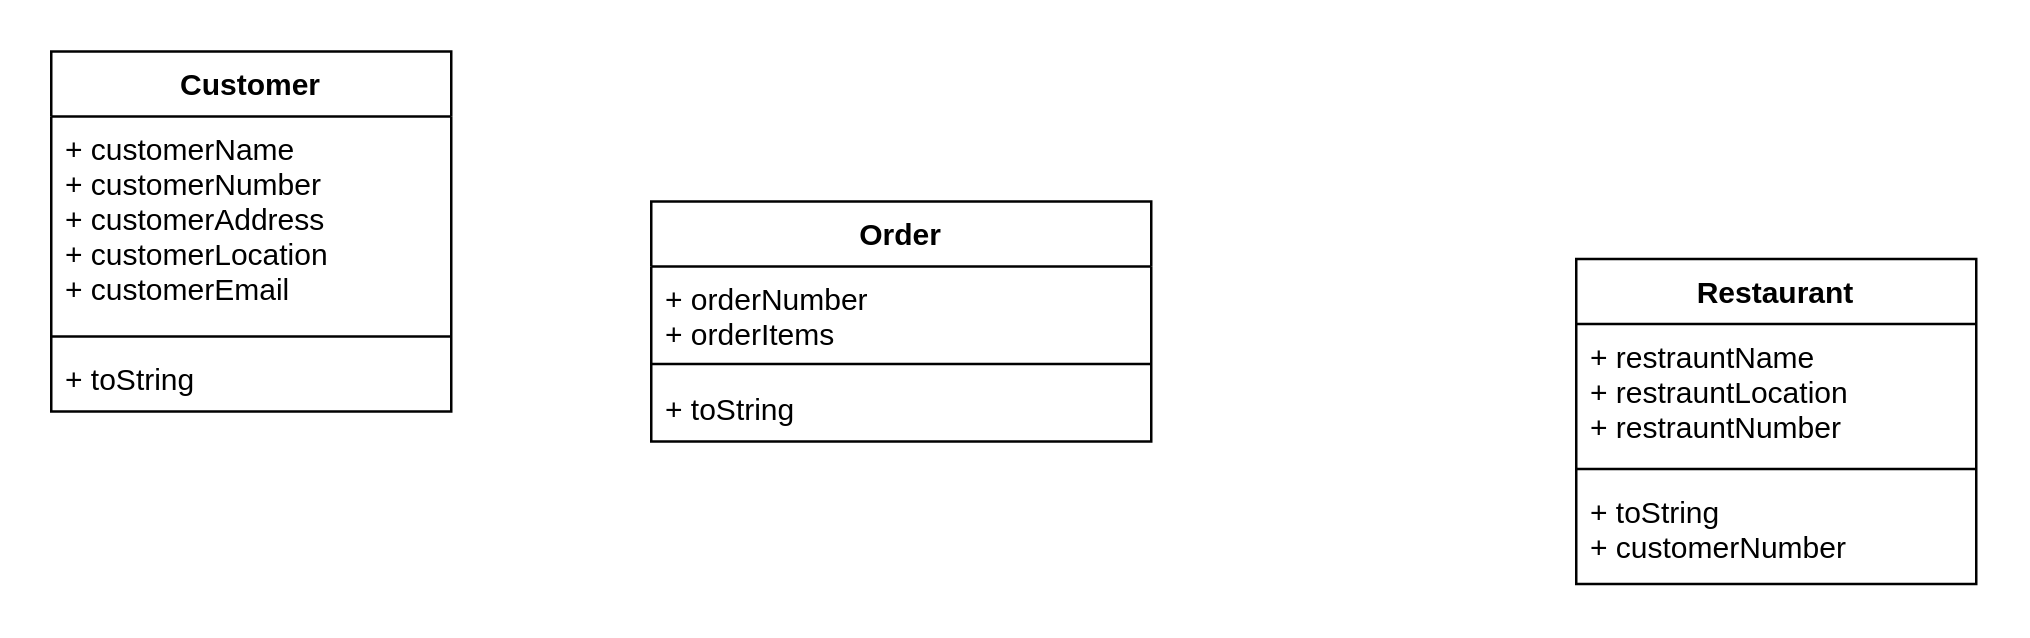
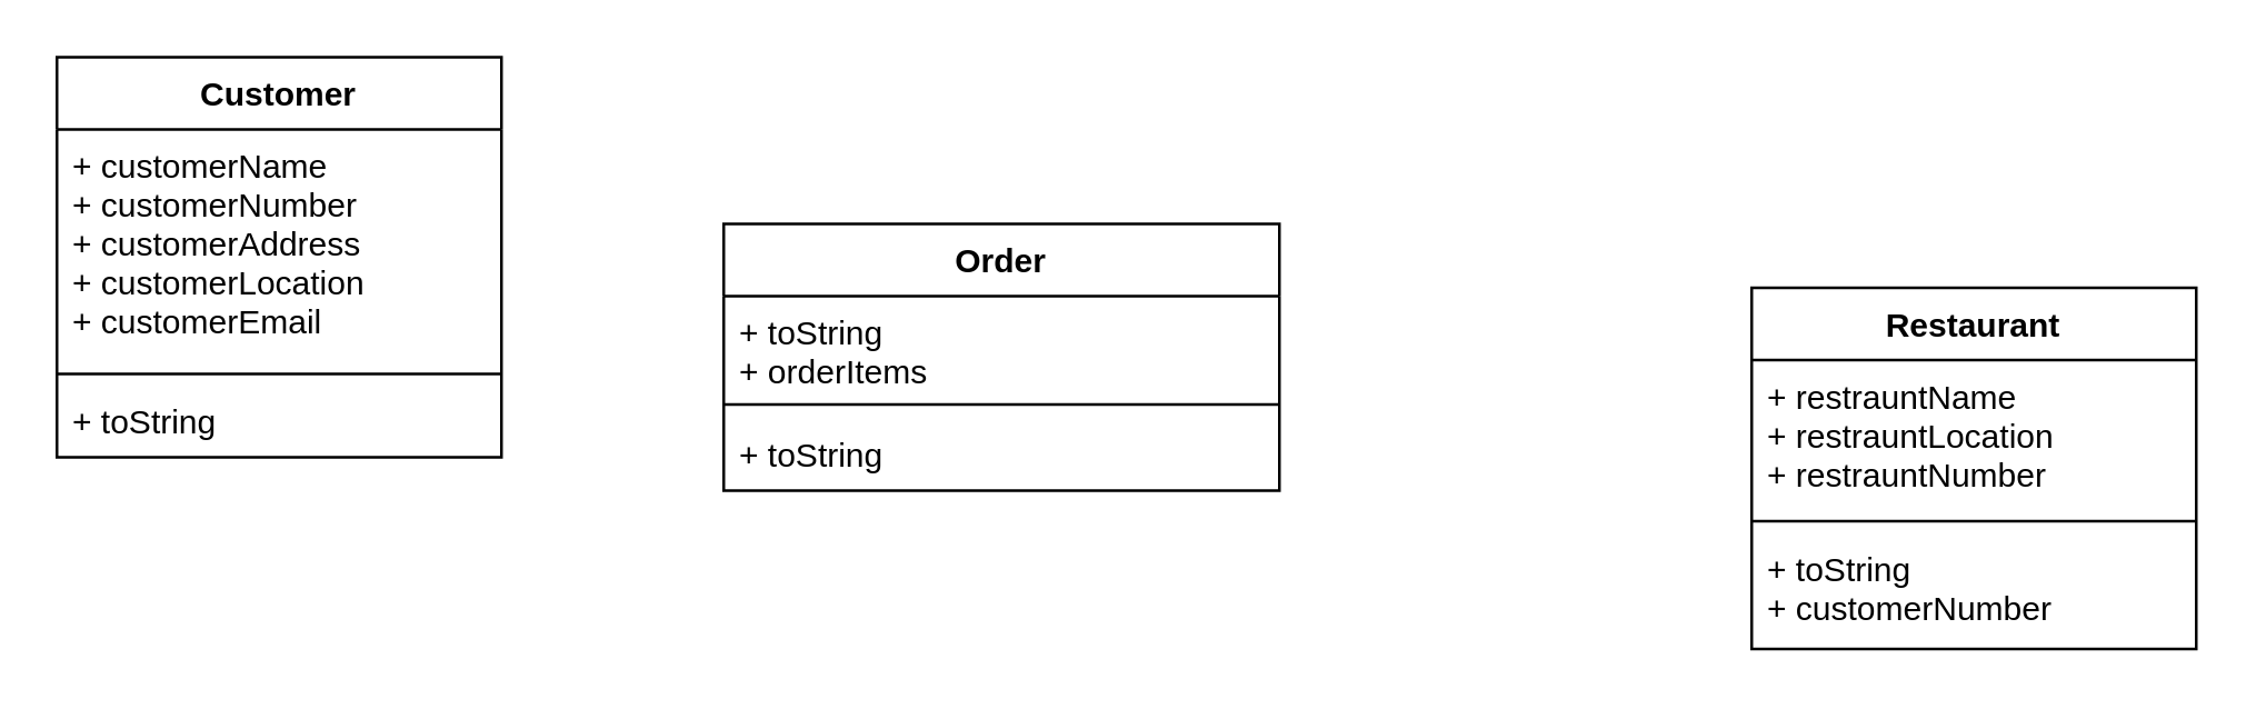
  <mxCell id="0" />
  <mxCell id="1" parent="0" />
  <mxCell id="2" value="Order" style="swimlane;fontStyle=1;align=center;verticalAlign=top;childLayout=stackLayout;horizontal=1;startSize=26;horizontalStack=0;resizeParent=1;resizeParentMax=0;resizeLast=0;collapsible=1;marginBottom=0;" vertex="1" parent="1"><mxGeometry x="260" y="80" width="200" height="96" as="geometry" /></mxCell>
- <mxCell id="3" value="+ orderNumber&#10;+ orderItems" style="text;strokeColor=none;fillColor=none;align=left;verticalAlign=top;spacingLeft=4;spacingRight=4;overflow=hidden;rotatable=0;points=[[0,0.5],[1,0.5]];portConstraint=eastwest;" vertex="1" parent="2"><mxGeometry y="26" width="200" height="34" as="geometry" /></mxCell>
+ <mxCell id="3" value="+ toString&#10;+ orderItems" style="text;strokeColor=none;fillColor=none;align=left;verticalAlign=top;spacingLeft=4;spacingRight=4;overflow=hidden;rotatable=0;points=[[0,0.5],[1,0.5]];portConstraint=eastwest;" vertex="1" parent="2"><mxGeometry y="26" width="200" height="34" as="geometry" /></mxCell>
  <mxCell id="4" value="" style="line;strokeWidth=1;fillColor=none;align=left;verticalAlign=middle;spacingTop=-1;spacingLeft=3;spacingRight=3;rotatable=0;labelPosition=right;points=[];portConstraint=eastwest;" vertex="1" parent="2"><mxGeometry y="60" width="200" height="10" as="geometry" /></mxCell>
  <mxCell id="5" value="+ toString" style="text;strokeColor=none;fillColor=none;align=left;verticalAlign=top;spacingLeft=4;spacingRight=4;overflow=hidden;rotatable=0;points=[[0,0.5],[1,0.5]];portConstraint=eastwest;" vertex="1" parent="2"><mxGeometry y="70" width="200" height="26" as="geometry" /></mxCell>
  <mxCell id="6" value="Restaurant" style="swimlane;fontStyle=1;align=center;verticalAlign=top;childLayout=stackLayout;horizontal=1;startSize=26;horizontalStack=0;resizeParent=1;resizeParentMax=0;resizeLast=0;collapsible=1;marginBottom=0;" vertex="1" parent="1"><mxGeometry x="630" y="103" width="160" height="130" as="geometry" /></mxCell>
  <mxCell id="7" value="+ restrauntName&#10;+ restrauntLocation&#10;+ restrauntNumber" style="text;strokeColor=none;fillColor=none;align=left;verticalAlign=top;spacingLeft=4;spacingRight=4;overflow=hidden;rotatable=0;points=[[0,0.5],[1,0.5]];portConstraint=eastwest;" vertex="1" parent="6"><mxGeometry y="26" width="160" height="54" as="geometry" /></mxCell>
  <mxCell id="8" value="" style="line;strokeWidth=1;fillColor=none;align=left;verticalAlign=middle;spacingTop=-1;spacingLeft=3;spacingRight=3;rotatable=0;labelPosition=right;points=[];portConstraint=eastwest;" vertex="1" parent="6"><mxGeometry y="80" width="160" height="8" as="geometry" /></mxCell>
  <mxCell id="9" value="+ toString&#10;+ customerNumber" style="text;strokeColor=none;fillColor=none;align=left;verticalAlign=top;spacingLeft=4;spacingRight=4;overflow=hidden;rotatable=0;points=[[0,0.5],[1,0.5]];portConstraint=eastwest;" vertex="1" parent="6"><mxGeometry y="88" width="160" height="42" as="geometry" /></mxCell>
  <mxCell id="10" value="Customer" style="swimlane;fontStyle=1;align=center;verticalAlign=top;childLayout=stackLayout;horizontal=1;startSize=26;horizontalStack=0;resizeParent=1;resizeParentMax=0;resizeLast=0;collapsible=1;marginBottom=0;" vertex="1" parent="1"><mxGeometry x="20" y="20" width="160" height="144" as="geometry" /></mxCell>
  <mxCell id="11" value="+ customerName&#10;+ customerNumber&#10;+ customerAddress&#10;+ customerLocation&#10;+ customerEmail" style="text;strokeColor=none;fillColor=none;align=left;verticalAlign=top;spacingLeft=4;spacingRight=4;overflow=hidden;rotatable=0;points=[[0,0.5],[1,0.5]];portConstraint=eastwest;" vertex="1" parent="10"><mxGeometry y="26" width="160" height="84" as="geometry" /></mxCell>
  <mxCell id="12" value="" style="line;strokeWidth=1;fillColor=none;align=left;verticalAlign=middle;spacingTop=-1;spacingLeft=3;spacingRight=3;rotatable=0;labelPosition=right;points=[];portConstraint=eastwest;" vertex="1" parent="10"><mxGeometry y="110" width="160" height="8" as="geometry" /></mxCell>
  <mxCell id="13" value="+ toString" style="text;strokeColor=none;fillColor=none;align=left;verticalAlign=top;spacingLeft=4;spacingRight=4;overflow=hidden;rotatable=0;points=[[0,0.5],[1,0.5]];portConstraint=eastwest;" vertex="1" parent="10"><mxGeometry y="118" width="160" height="26" as="geometry" /></mxCell>
